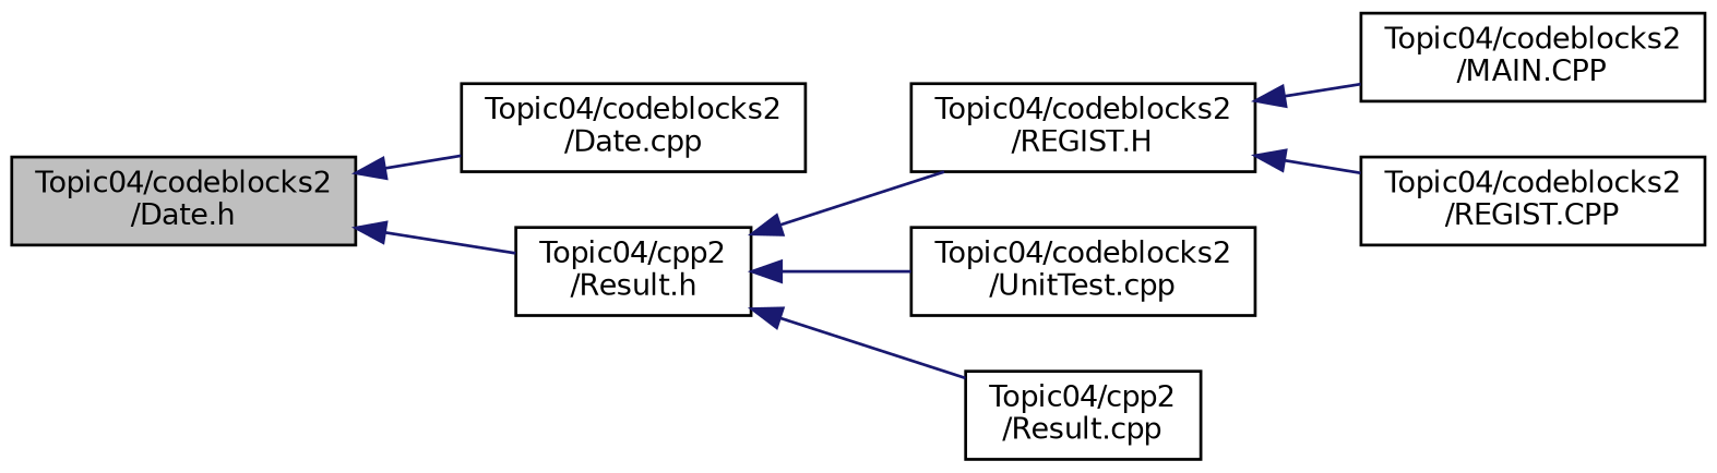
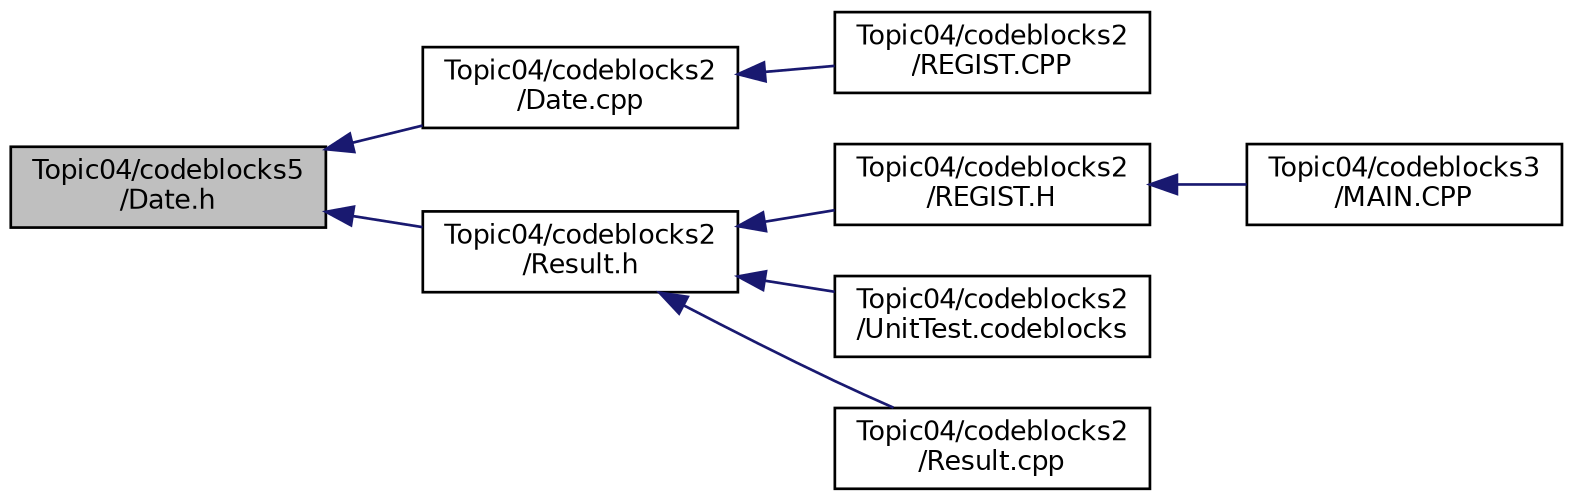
  digraph {
    rankdir=LR
    node [color=black fillcolor=white fontname=Helvetica fontsize=10 shape=record style=filled]
    edge [color=midnightblue dir=back fontname=Helvetica fontsize=10 labelfontname=Helvetica labelfontsize=10 style=solid]
-   n1 [fillcolor=grey75 fontcolor=black height=0.2 label="Topic04/codeblocks2\l/Date.h" width=0.4]
+   n1 [fillcolor=grey75 fontcolor=black height=0.2 label="Topic04/codeblocks5\l/Date.h" width=0.4]
    n2 [height=0.2 label="Topic04/codeblocks2\l/Date.cpp" width=0.4]
-   n3 [height=0.2 label="Topic04/cpp2\l/Result.h" width=0.4]
+   n3 [height=0.2 label="Topic04/codeblocks2\l/Result.h" width=0.4]
    n4 [height=0.2 label="Topic04/codeblocks2\l/REGIST.H" width=0.4]
-   n5 [height=0.2 label="Topic04/codeblocks2\l/UnitTest.cpp" width=0.4]
-   n6 [height=0.2 label="Topic04/cpp2\l/Result.cpp" width=0.4]
-   n7 [height=0.2 label="Topic04/codeblocks2\l/MAIN.CPP" width=0.4]
+   n5 [height=0.2 label="Topic04/codeblocks2\l/UnitTest.codeblocks" width=0.4]
+   n6 [height=0.2 label="Topic04/codeblocks2\l/Result.cpp" width=0.4]
+   n7 [height=0.2 label="Topic04/codeblocks3\l/MAIN.CPP" width=0.4]
    n8 [height=0.2 label="Topic04/codeblocks2\l/REGIST.CPP" width=0.4]
    n1 -> n2
    n1 -> n3
    n3 -> n4
    n3 -> n5
    n3 -> n6
    n4 -> n7
-   n4 -> n8
+   n2 -> n8
  }
